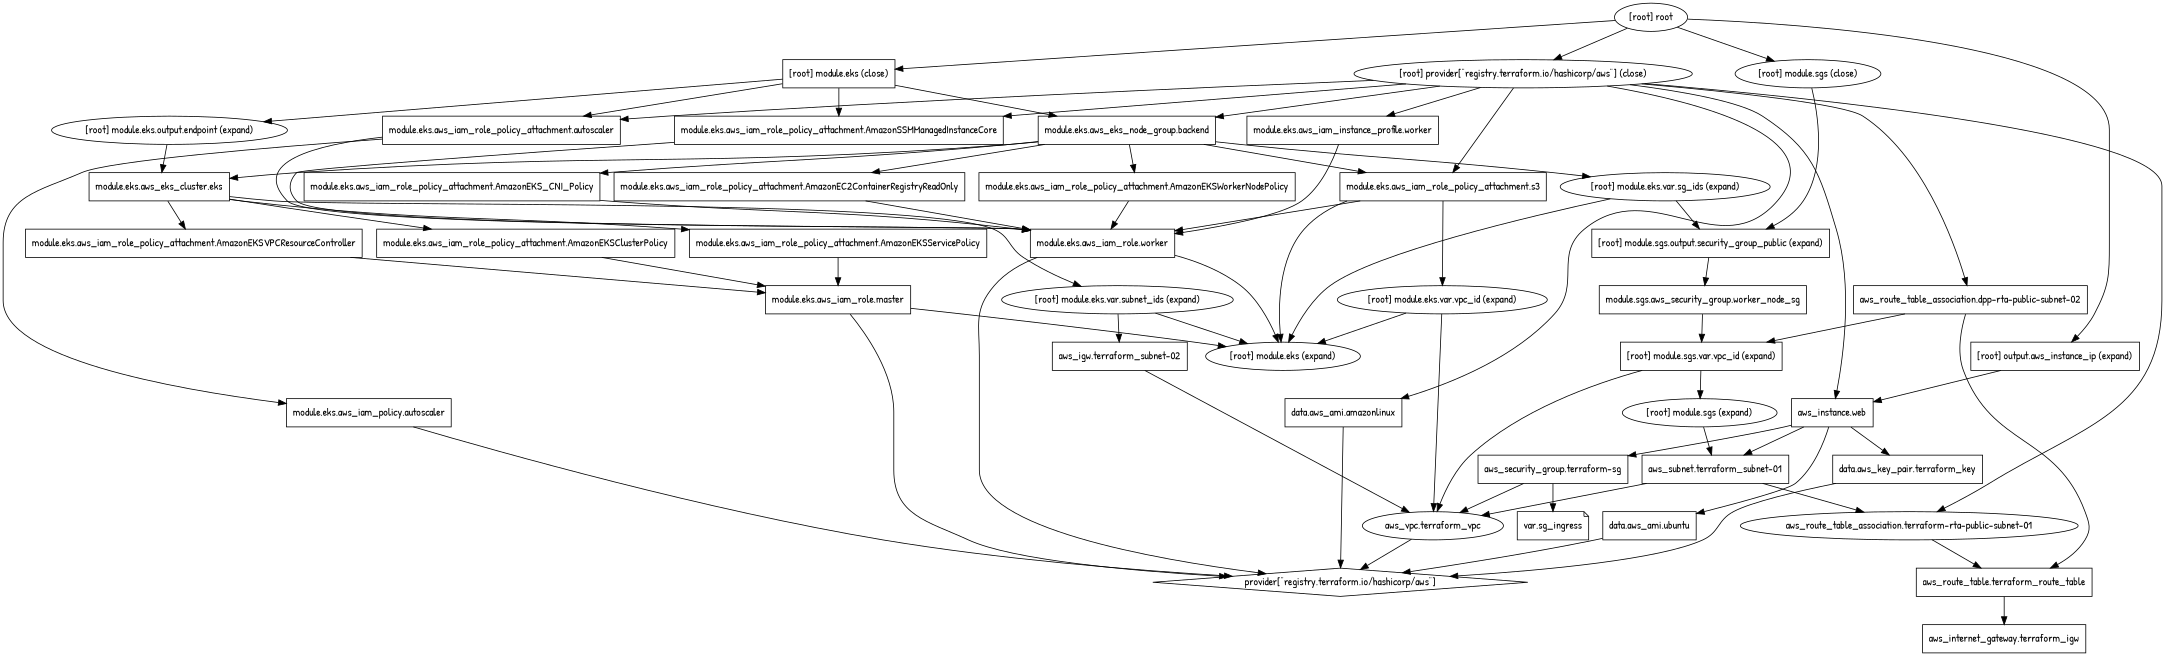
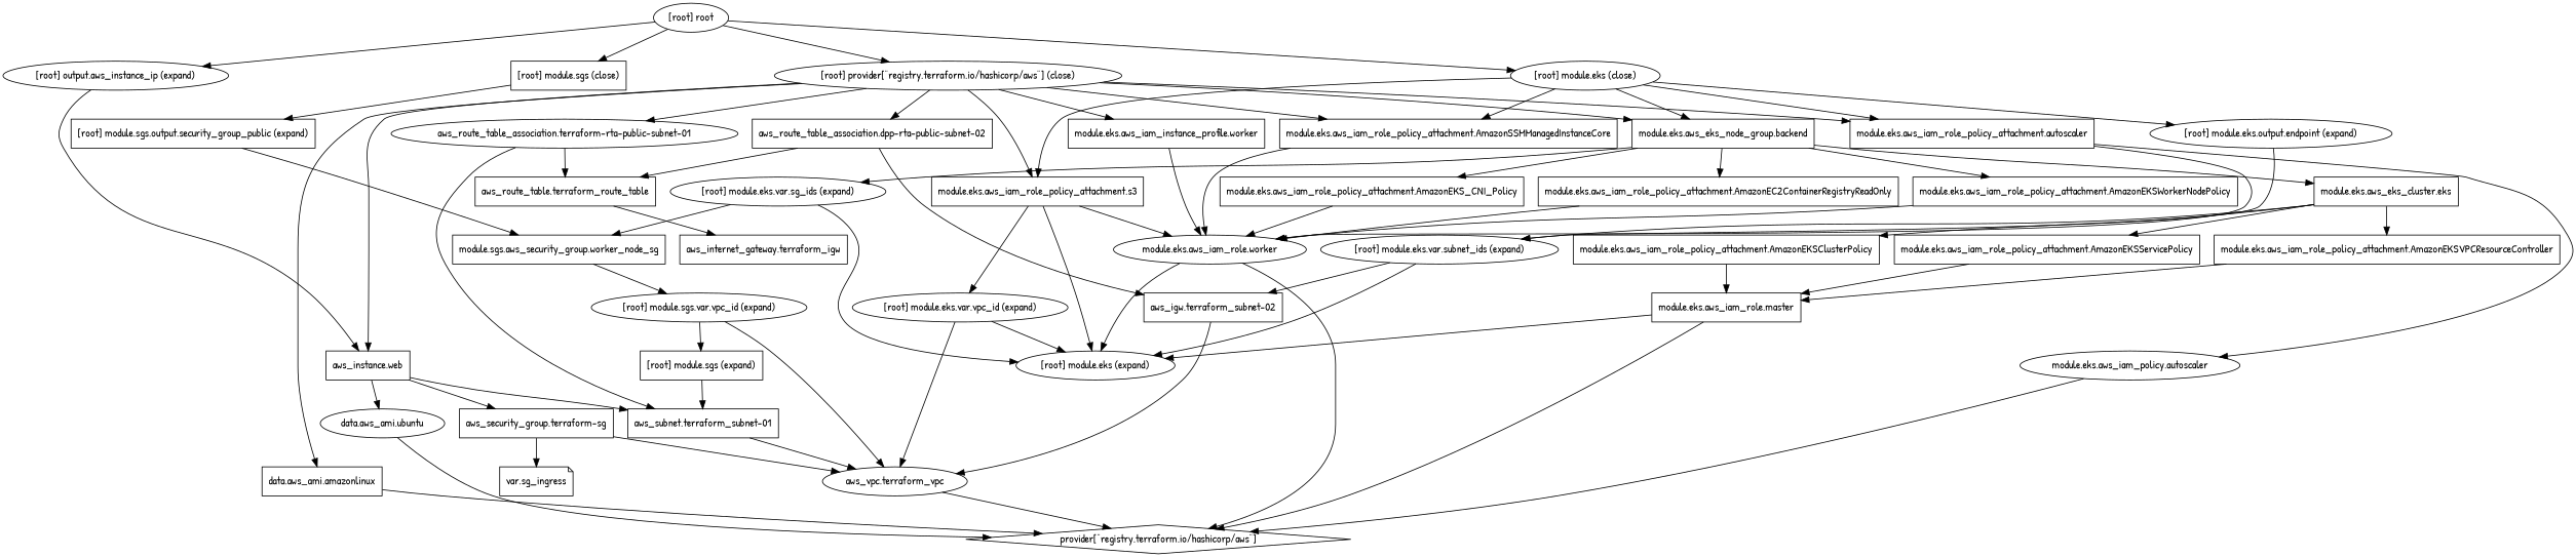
  digraph {
    compound=true
    fontname="Patrick Hand"
    newrank=true
    node [fontname="Patrick Hand" shape=box]
    edge [fontname="Patrick Hand"]
    n1 [label="aws_instance.web"]
    n2 [label="aws_security_group.terraform-sg"]
    n3 [label="aws_subnet.terraform_subnet-01"]
-   n4 [label="data.aws_ami.ubuntu"]
-   n5 [label="data.aws_key_pair.terraform_key"]
+   n4 [label="data.aws_ami.ubuntu" shape=ellipse]
    n6 [label="aws_internet_gateway.terraform_igw"]
    n7 [label="aws_vpc.terraform_vpc" shape=ellipse]
    n8 [label="aws_route_table.terraform_route_table"]
    n9 [label="aws_route_table_association.dpp-rta-public-subnet-02"]
    n10 [label="aws_igw.terraform_subnet-02"]
    n11 [label="aws_route_table_association.terraform-rta-public-subnet-01" shape=ellipse]
    n12 [label="var.sg_ingress" shape=note]
    n13 [label="provider[\"registry.terraform.io/hashicorp/aws\"]" shape=diamond]
    n14 [label="data.aws_ami.amazonlinux"]
    n15 [label="module.eks.aws_eks_cluster.eks"]
    n16 [label="module.eks.aws_iam_role_policy_attachment.AmazonEKSClusterPolicy"]
    n17 [label="module.eks.aws_iam_role_policy_attachment.AmazonEKSServicePolicy"]
    n18 [label="module.eks.aws_iam_role_policy_attachment.AmazonEKSVPCResourceController"]
    "[root] module.eks.var.subnet_ids (expand)" [shape=""]
    n20 [label="module.eks.aws_eks_node_group.backend"]
    n21 [label="module.eks.aws_iam_role_policy_attachment.AmazonEC2ContainerRegistryReadOnly"]
    n22 [label="module.eks.aws_iam_role_policy_attachment.AmazonEKSWorkerNodePolicy"]
    n23 [label="module.eks.aws_iam_role_policy_attachment.AmazonEKS_CNI_Policy"]
    "[root] module.eks.var.sg_ids (expand)" [shape=""]
    n25 [label="module.eks.aws_iam_instance_profile.worker"]
-   n26 [label="module.eks.aws_iam_role.worker"]
-   n27 [label="module.eks.aws_iam_policy.autoscaler"]
+   n26 [label="module.eks.aws_iam_role.worker" shape=ellipse]
+   n27 [label="module.eks.aws_iam_policy.autoscaler" shape=ellipse]
    "[root] module.eks (expand)" [shape=""]
    n29 [label="module.eks.aws_iam_role.master"]
    n30 [label="module.eks.aws_iam_role_policy_attachment.AmazonSSMManagedInstanceCore"]
    n31 [label="module.eks.aws_iam_role_policy_attachment.autoscaler"]
    n32 [label="module.eks.aws_iam_role_policy_attachment.s3"]
    n33 [label="module.sgs.aws_security_group.worker_node_sg"]
-   "[root] module.sgs.var.vpc_id (expand)"
-   "[root] module.eks (close)"
+   "[root] module.sgs.var.vpc_id (expand)" [shape=""]
+   "[root] module.eks (close)" [shape=""]
    "[root] module.eks.output.endpoint (expand)" [shape=""]
    "[root] module.eks.var.vpc_id (expand)" [shape=""]
    "[root] module.sgs.output.security_group_public (expand)"
-   "[root] module.sgs (close)" [shape=""]
-   "[root] module.sgs (expand)" [shape=""]
-   "[root] output.aws_instance_ip (expand)"
+   "[root] module.sgs (close)"
+   "[root] module.sgs (expand)"
+   "[root] output.aws_instance_ip (expand)" [shape=""]
    "[root] provider[\"registry.terraform.io/hashicorp/aws\"] (close)" [shape=""]
    "[root] root" [shape=""]
    subgraph sub_1 {
      n1
      n2
      n3
      n4
-     n5
      n6
      n7
      n8
      n9
      n10
      n11
      n12
      n13
      n14
      n15
      n16
      n17
      n18
      "[root] module.eks.var.subnet_ids (expand)"
      n20
      n21
      n22
      n23
      "[root] module.eks.var.sg_ids (expand)"
      n25
      n26
      n27
      "[root] module.eks (expand)"
      n29
      n30
      n31
      n32
      n33
      "[root] module.sgs.var.vpc_id (expand)"
      "[root] module.eks (close)"
      "[root] module.eks.output.endpoint (expand)"
      "[root] module.eks.var.vpc_id (expand)"
      "[root] module.sgs.output.security_group_public (expand)"
      "[root] module.sgs (close)"
      "[root] module.sgs (expand)"
      "[root] output.aws_instance_ip (expand)"
      "[root] provider[\"registry.terraform.io/hashicorp/aws\"] (close)"
      "[root] root"
    }
    n1 -> n2
    n1 -> n3
    n1 -> n4
-   n1 -> n5
    n2 -> n7
    n2 -> n12
    n3 -> n7
    n4 -> n13
-   n5 -> n13
    n7 -> n13
    n8 -> n6
    n9 -> n8
-   n9 -> "[root] module.sgs.var.vpc_id (expand)"
+   n9 -> n10
    n10 -> n7
-   n3 -> n11
+   n11 -> n3
    n11 -> n8
    n14 -> n13
    n15 -> n16
    n15 -> n17
    n15 -> n18
    n15 -> "[root] module.eks.var.subnet_ids (expand)"
    n16 -> n29
    n17 -> n29
    n18 -> n29
    "[root] module.eks.var.subnet_ids (expand)" -> n10
    "[root] module.eks.var.subnet_ids (expand)" -> "[root] module.eks (expand)"
    n20 -> n15
    n20 -> n21
    n20 -> n22
    n20 -> n23
    n20 -> "[root] module.eks.var.sg_ids (expand)"
    n21 -> n26
    n22 -> n26
    n23 -> n26
    "[root] module.eks.var.sg_ids (expand)" -> "[root] module.eks (expand)"
-   "[root] module.eks.var.sg_ids (expand)" -> "[root] module.sgs.output.security_group_public (expand)"
+   "[root] module.eks.var.sg_ids (expand)" -> n33
    n25 -> n26
    n26 -> n13
    n26 -> "[root] module.eks (expand)"
    n27 -> n13
    n29 -> n13
    n29 -> "[root] module.eks (expand)"
    n30 -> n26
    n31 -> n26
    n31 -> n27
    n32 -> n26
    n32 -> "[root] module.eks (expand)"
    n32 -> "[root] module.eks.var.vpc_id (expand)"
    n33 -> "[root] module.sgs.var.vpc_id (expand)"
    "[root] module.sgs.var.vpc_id (expand)" -> n7
    "[root] module.sgs.var.vpc_id (expand)" -> "[root] module.sgs (expand)"
    "[root] module.eks (close)" -> n20
    "[root] module.eks (close)" -> n30
    "[root] module.eks (close)" -> n31
-   n20 -> n32
+   "[root] module.eks (close)" -> n32
    "[root] module.eks (close)" -> "[root] module.eks.output.endpoint (expand)"
-   "[root] module.eks.output.endpoint (expand)" -> n15
+   "[root] module.eks.output.endpoint (expand)" -> "[root] module.eks.var.subnet_ids (expand)"
    "[root] module.eks.var.vpc_id (expand)" -> n7
    "[root] module.eks.var.vpc_id (expand)" -> "[root] module.eks (expand)"
    "[root] module.sgs.output.security_group_public (expand)" -> n33
    "[root] module.sgs (close)" -> "[root] module.sgs.output.security_group_public (expand)"
    "[root] module.sgs (expand)" -> n3
    "[root] output.aws_instance_ip (expand)" -> n1
    "[root] provider[\"registry.terraform.io/hashicorp/aws\"] (close)" -> n1
    "[root] provider[\"registry.terraform.io/hashicorp/aws\"] (close)" -> n9
    "[root] provider[\"registry.terraform.io/hashicorp/aws\"] (close)" -> n11
    "[root] provider[\"registry.terraform.io/hashicorp/aws\"] (close)" -> n14
    "[root] provider[\"registry.terraform.io/hashicorp/aws\"] (close)" -> n20
    "[root] provider[\"registry.terraform.io/hashicorp/aws\"] (close)" -> n25
    "[root] provider[\"registry.terraform.io/hashicorp/aws\"] (close)" -> n30
    "[root] provider[\"registry.terraform.io/hashicorp/aws\"] (close)" -> n31
    "[root] provider[\"registry.terraform.io/hashicorp/aws\"] (close)" -> n32
    "[root] root" -> "[root] module.eks (close)"
    "[root] root" -> "[root] module.sgs (close)"
    "[root] root" -> "[root] output.aws_instance_ip (expand)"
    "[root] root" -> "[root] provider[\"registry.terraform.io/hashicorp/aws\"] (close)"
  }
